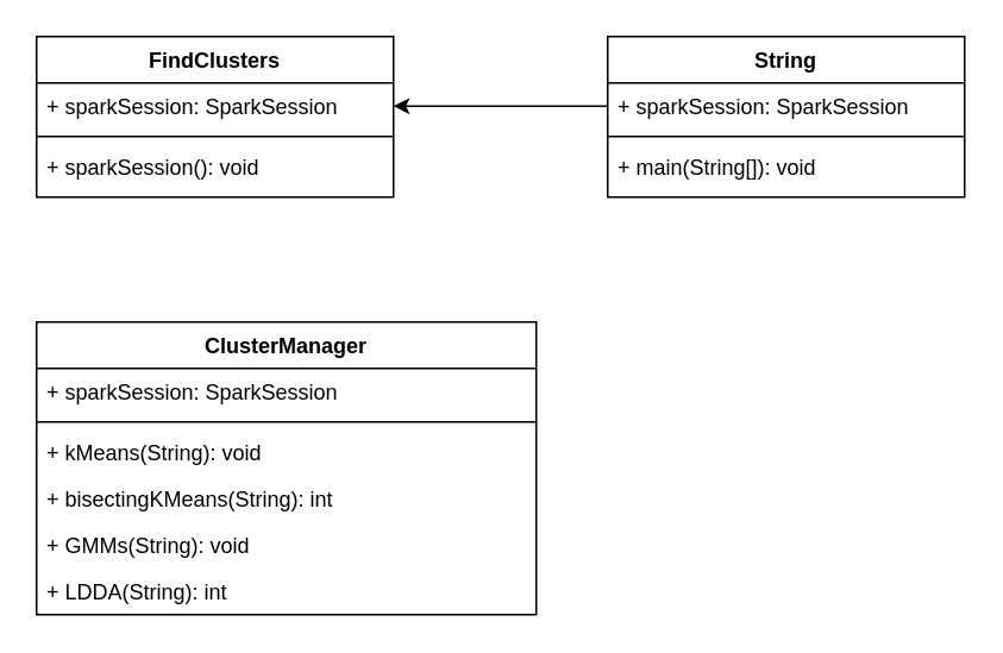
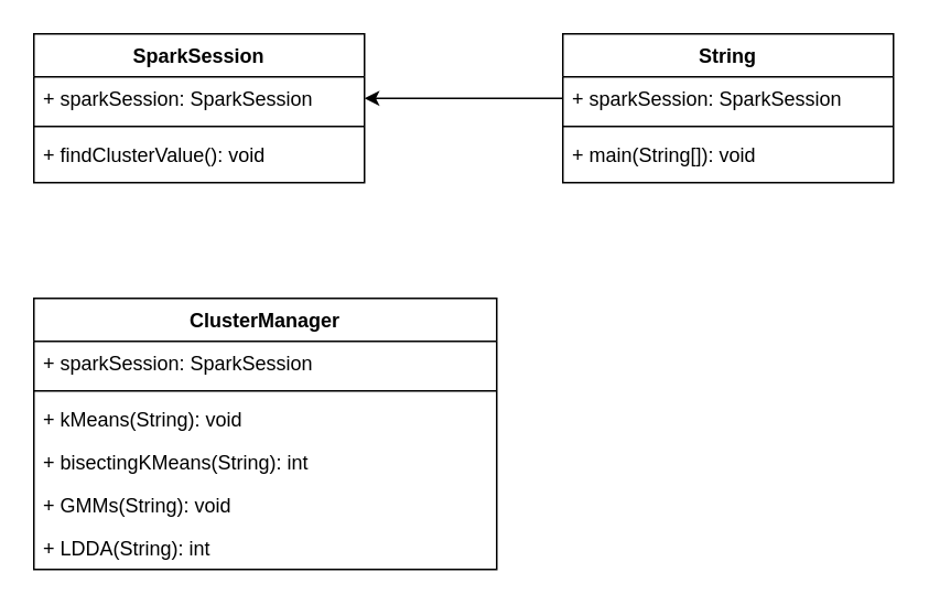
  <mxCell id="0" />
  <mxCell id="1" parent="0" />
  <mxCell id="2" value="ClusterManager" style="swimlane;fontStyle=1;align=center;verticalAlign=top;childLayout=stackLayout;horizontal=1;startSize=26;horizontalStack=0;resizeParent=1;resizeParentMax=0;resizeLast=0;collapsible=1;marginBottom=0;" vertex="1" parent="1"><mxGeometry x="20" y="180" width="280" height="164" as="geometry" /></mxCell>
  <mxCell id="3" value="+ sparkSession: SparkSession" style="text;strokeColor=none;fillColor=none;align=left;verticalAlign=top;spacingLeft=4;spacingRight=4;overflow=hidden;rotatable=0;points=[[0,0.5],[1,0.5]];portConstraint=eastwest;" vertex="1" parent="2"><mxGeometry y="26" width="280" height="26" as="geometry" /></mxCell>
  <mxCell id="4" value="" style="line;strokeWidth=1;fillColor=none;align=left;verticalAlign=middle;spacingTop=-1;spacingLeft=3;spacingRight=3;rotatable=0;labelPosition=right;points=[];portConstraint=eastwest;" vertex="1" parent="2"><mxGeometry y="52" width="280" height="8" as="geometry" /></mxCell>
  <mxCell id="5" value="+ kMeans(String): void" style="text;strokeColor=none;fillColor=none;align=left;verticalAlign=top;spacingLeft=4;spacingRight=4;overflow=hidden;rotatable=0;points=[[0,0.5],[1,0.5]];portConstraint=eastwest;" vertex="1" parent="2"><mxGeometry y="60" width="280" height="26" as="geometry" /></mxCell>
  <mxCell id="6" value="+ bisectingKMeans(String): int" style="text;strokeColor=none;fillColor=none;align=left;verticalAlign=top;spacingLeft=4;spacingRight=4;overflow=hidden;rotatable=0;points=[[0,0.5],[1,0.5]];portConstraint=eastwest;" vertex="1" parent="2"><mxGeometry y="86" width="280" height="26" as="geometry" /></mxCell>
  <mxCell id="7" value="+ GMMs(String): void" style="text;strokeColor=none;fillColor=none;align=left;verticalAlign=top;spacingLeft=4;spacingRight=4;overflow=hidden;rotatable=0;points=[[0,0.5],[1,0.5]];portConstraint=eastwest;" vertex="1" parent="2"><mxGeometry y="112" width="280" height="26" as="geometry" /></mxCell>
  <mxCell id="8" value="+ LDDA(String): int" style="text;strokeColor=none;fillColor=none;align=left;verticalAlign=top;spacingLeft=4;spacingRight=4;overflow=hidden;rotatable=0;points=[[0,0.5],[1,0.5]];portConstraint=eastwest;" vertex="1" parent="2"><mxGeometry y="138" width="280" height="26" as="geometry" /></mxCell>
- <mxCell id="9" value="FindClusters" style="swimlane;fontStyle=1;align=center;verticalAlign=top;childLayout=stackLayout;horizontal=1;startSize=26;horizontalStack=0;resizeParent=1;resizeParentMax=0;resizeLast=0;collapsible=1;marginBottom=0;" vertex="1" parent="1"><mxGeometry x="20" y="20" width="200" height="90" as="geometry" /></mxCell>
+ <mxCell id="9" value="SparkSession" style="swimlane;fontStyle=1;align=center;verticalAlign=top;childLayout=stackLayout;horizontal=1;startSize=26;horizontalStack=0;resizeParent=1;resizeParentMax=0;resizeLast=0;collapsible=1;marginBottom=0;" vertex="1" parent="1"><mxGeometry x="20" y="20" width="200" height="90" as="geometry" /></mxCell>
  <mxCell id="10" value="+ sparkSession: SparkSession" style="text;strokeColor=none;fillColor=none;align=left;verticalAlign=top;spacingLeft=4;spacingRight=4;overflow=hidden;rotatable=0;points=[[0,0.5],[1,0.5]];portConstraint=eastwest;" vertex="1" parent="9"><mxGeometry y="26" width="200" height="26" as="geometry" /></mxCell>
  <mxCell id="11" value="" style="line;strokeWidth=1;fillColor=none;align=left;verticalAlign=middle;spacingTop=-1;spacingLeft=3;spacingRight=3;rotatable=0;labelPosition=right;points=[];portConstraint=eastwest;" vertex="1" parent="9"><mxGeometry y="52" width="200" height="8" as="geometry" /></mxCell>
- <mxCell id="12" value="+ sparkSession(): void" style="text;strokeColor=none;fillColor=none;align=left;verticalAlign=top;spacingLeft=4;spacingRight=4;overflow=hidden;rotatable=0;points=[[0,0.5],[1,0.5]];portConstraint=eastwest;" vertex="1" parent="9"><mxGeometry y="60" width="200" height="30" as="geometry" /></mxCell>
+ <mxCell id="12" value="+ findClusterValue(): void" style="text;strokeColor=none;fillColor=none;align=left;verticalAlign=top;spacingLeft=4;spacingRight=4;overflow=hidden;rotatable=0;points=[[0,0.5],[1,0.5]];portConstraint=eastwest;" vertex="1" parent="9"><mxGeometry y="60" width="200" height="30" as="geometry" /></mxCell>
  <mxCell id="13" value="String" style="swimlane;fontStyle=1;align=center;verticalAlign=top;childLayout=stackLayout;horizontal=1;startSize=26;horizontalStack=0;resizeParent=1;resizeParentMax=0;resizeLast=0;collapsible=1;marginBottom=0;" vertex="1" parent="1"><mxGeometry x="340" y="20" width="200" height="90" as="geometry" /></mxCell>
  <mxCell id="14" value="+ sparkSession: SparkSession" style="text;strokeColor=none;fillColor=none;align=left;verticalAlign=top;spacingLeft=4;spacingRight=4;overflow=hidden;rotatable=0;points=[[0,0.5],[1,0.5]];portConstraint=eastwest;" vertex="1" parent="13"><mxGeometry y="26" width="200" height="26" as="geometry" /></mxCell>
  <mxCell id="15" value="" style="line;strokeWidth=1;fillColor=none;align=left;verticalAlign=middle;spacingTop=-1;spacingLeft=3;spacingRight=3;rotatable=0;labelPosition=right;points=[];portConstraint=eastwest;" vertex="1" parent="13"><mxGeometry y="52" width="200" height="8" as="geometry" /></mxCell>
  <mxCell id="16" value="+ main(String[]): void" style="text;strokeColor=none;fillColor=none;align=left;verticalAlign=top;spacingLeft=4;spacingRight=4;overflow=hidden;rotatable=0;points=[[0,0.5],[1,0.5]];portConstraint=eastwest;" vertex="1" parent="13"><mxGeometry y="60" width="200" height="30" as="geometry" /></mxCell>
  <mxCell id="17" style="edgeStyle=orthogonalEdgeStyle;rounded=0;orthogonalLoop=1;jettySize=auto;html=1;entryX=1;entryY=0.5;entryDx=0;entryDy=0;" edge="1" parent="1" source="14" target="10"><mxGeometry relative="1" as="geometry" /></mxCell>
